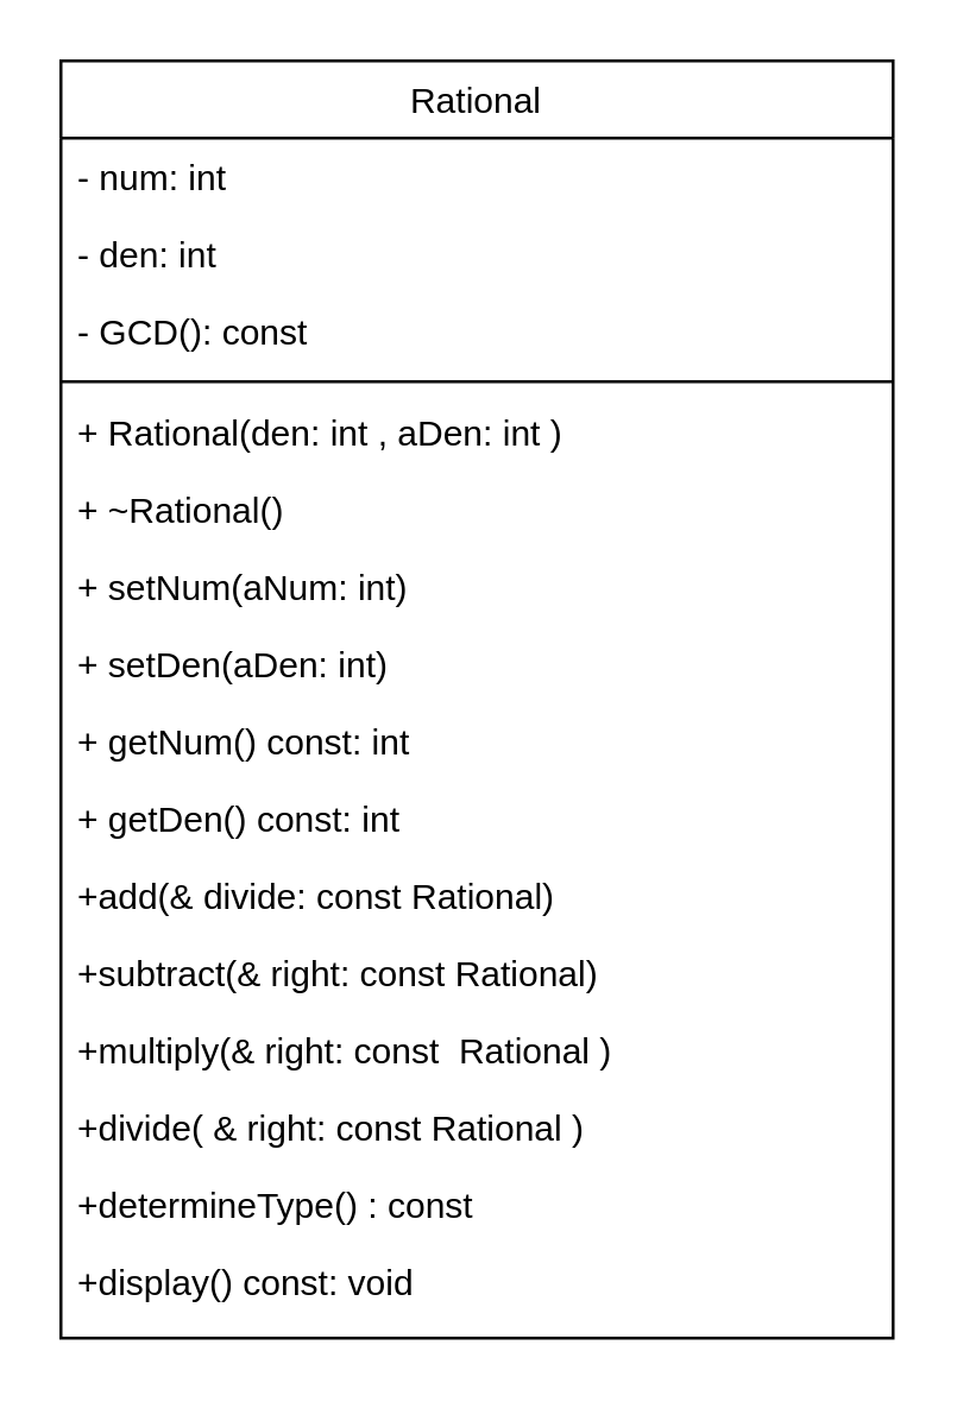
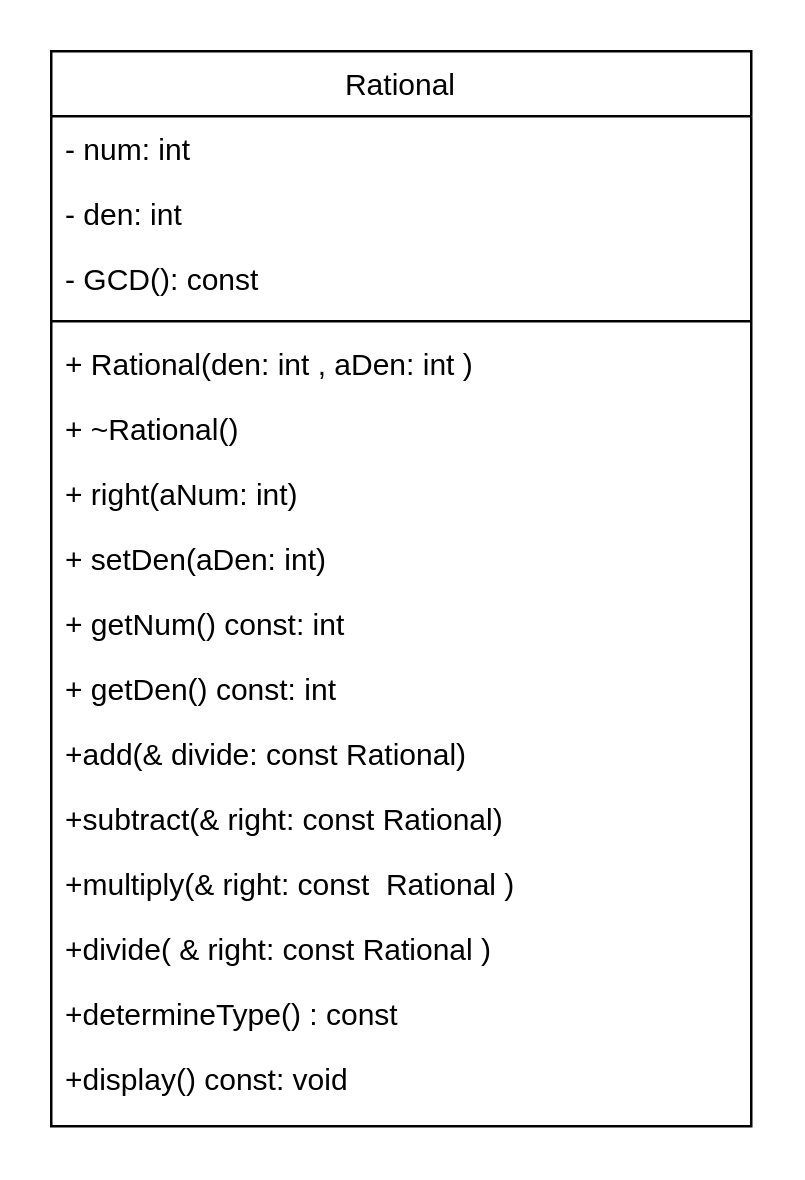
  <mxCell id="0" />
  <mxCell id="1" parent="0" />
  <mxCell id="2" value="Rational" style="swimlane;fontStyle=0;align=center;verticalAlign=top;childLayout=stackLayout;horizontal=1;startSize=26;horizontalStack=0;resizeParent=1;resizeLast=0;collapsible=1;marginBottom=0;rounded=0;shadow=0;strokeWidth=1;" vertex="1" parent="1"><mxGeometry x="20" y="20" width="280" height="430" as="geometry"><mxRectangle x="550" y="140" width="160" height="26" as="alternateBounds" /></mxGeometry></mxCell>
  <mxCell id="3" value="- num: int" style="text;align=left;verticalAlign=top;spacingLeft=4;spacingRight=4;overflow=hidden;rotatable=0;points=[[0,0.5],[1,0.5]];portConstraint=eastwest;fontColor=#000000;whiteSpace=wrap;" vertex="1" parent="2"><mxGeometry y="26" width="280" height="26" as="geometry" /></mxCell>
  <mxCell id="4" value="- den: int" style="text;align=left;verticalAlign=top;spacingLeft=4;spacingRight=4;overflow=hidden;rotatable=0;points=[[0,0.5],[1,0.5]];portConstraint=eastwest;rounded=0;shadow=0;html=0;" vertex="1" parent="2"><mxGeometry y="52" width="280" height="26" as="geometry" /></mxCell>
  <mxCell id="5" value="- GCD(): const" style="text;align=left;verticalAlign=top;spacingLeft=4;spacingRight=4;overflow=hidden;rotatable=0;points=[[0,0.5],[1,0.5]];portConstraint=eastwest;rounded=0;shadow=0;html=0;" vertex="1" parent="2"><mxGeometry y="78" width="280" height="26" as="geometry" /></mxCell>
  <mxCell id="6" value="" style="line;html=1;strokeWidth=1;align=left;verticalAlign=middle;spacingTop=-1;spacingLeft=3;spacingRight=3;rotatable=0;labelPosition=right;points=[];portConstraint=eastwest;" vertex="1" parent="2"><mxGeometry y="104" width="280" height="8" as="geometry" /></mxCell>
  <mxCell id="7" value="+ Rational(den: int , aDen: int )" style="text;align=left;verticalAlign=top;spacingLeft=4;spacingRight=4;overflow=hidden;rotatable=0;points=[[0,0.5],[1,0.5]];portConstraint=eastwest;" vertex="1" parent="2"><mxGeometry y="112" width="280" height="26" as="geometry" /></mxCell>
  <mxCell id="8" value="+ ~Rational()" style="text;align=left;verticalAlign=top;spacingLeft=4;spacingRight=4;overflow=hidden;rotatable=0;points=[[0,0.5],[1,0.5]];portConstraint=eastwest;" vertex="1" parent="2"><mxGeometry y="138" width="280" height="26" as="geometry" /></mxCell>
- <mxCell id="9" value="+ setNum(aNum: int)" style="text;align=left;verticalAlign=top;spacingLeft=4;spacingRight=4;overflow=hidden;rotatable=0;points=[[0,0.5],[1,0.5]];portConstraint=eastwest;" vertex="1" parent="2"><mxGeometry y="164" width="280" height="26" as="geometry" /></mxCell>
+ <mxCell id="9" value="+ right(aNum: int)" style="text;align=left;verticalAlign=top;spacingLeft=4;spacingRight=4;overflow=hidden;rotatable=0;points=[[0,0.5],[1,0.5]];portConstraint=eastwest;" vertex="1" parent="2"><mxGeometry y="164" width="280" height="26" as="geometry" /></mxCell>
  <mxCell id="10" value="+ setDen(aDen: int)" style="text;align=left;verticalAlign=top;spacingLeft=4;spacingRight=4;overflow=hidden;rotatable=0;points=[[0,0.5],[1,0.5]];portConstraint=eastwest;" vertex="1" parent="2"><mxGeometry y="190" width="280" height="26" as="geometry" /></mxCell>
  <mxCell id="11" value="+ getNum() const: int" style="text;align=left;verticalAlign=top;spacingLeft=4;spacingRight=4;overflow=hidden;rotatable=0;points=[[0,0.5],[1,0.5]];portConstraint=eastwest;" vertex="1" parent="2"><mxGeometry y="216" width="280" height="26" as="geometry" /></mxCell>
  <mxCell id="12" value="+ getDen() const: int" style="text;align=left;verticalAlign=top;spacingLeft=4;spacingRight=4;overflow=hidden;rotatable=0;points=[[0,0.5],[1,0.5]];portConstraint=eastwest;" vertex="1" parent="2"><mxGeometry y="242" width="280" height="26" as="geometry" /></mxCell>
  <mxCell id="13" value="+add(&amp; divide: const Rational)" style="text;align=left;verticalAlign=top;spacingLeft=4;spacingRight=4;overflow=hidden;rotatable=0;points=[[0,0.5],[1,0.5]];portConstraint=eastwest;" vertex="1" parent="2"><mxGeometry y="268" width="280" height="26" as="geometry" /></mxCell>
  <mxCell id="14" value="+subtract(&amp; right: const Rational)" style="text;align=left;verticalAlign=top;spacingLeft=4;spacingRight=4;overflow=hidden;rotatable=0;points=[[0,0.5],[1,0.5]];portConstraint=eastwest;" vertex="1" parent="2"><mxGeometry y="294" width="280" height="26" as="geometry" /></mxCell>
  <mxCell id="15" value="+multiply(&amp; right: const  Rational )" style="text;align=left;verticalAlign=top;spacingLeft=4;spacingRight=4;overflow=hidden;rotatable=0;points=[[0,0.5],[1,0.5]];portConstraint=eastwest;" vertex="1" parent="2"><mxGeometry y="320" width="280" height="26" as="geometry" /></mxCell>
  <mxCell id="16" value="+divide( &amp; right: const Rational )" style="text;align=left;verticalAlign=top;spacingLeft=4;spacingRight=4;overflow=hidden;rotatable=0;points=[[0,0.5],[1,0.5]];portConstraint=eastwest;" vertex="1" parent="2"><mxGeometry y="346" width="280" height="26" as="geometry" /></mxCell>
  <mxCell id="17" value="+determineType() : const" style="text;align=left;verticalAlign=top;spacingLeft=4;spacingRight=4;overflow=hidden;rotatable=0;points=[[0,0.5],[1,0.5]];portConstraint=eastwest;" vertex="1" parent="2"><mxGeometry y="372" width="280" height="26" as="geometry" /></mxCell>
  <mxCell id="18" value="+display() const: void" style="text;align=left;verticalAlign=top;spacingLeft=4;spacingRight=4;overflow=hidden;rotatable=0;points=[[0,0.5],[1,0.5]];portConstraint=eastwest;" vertex="1" parent="2"><mxGeometry y="398" width="280" height="26" as="geometry" /></mxCell>
